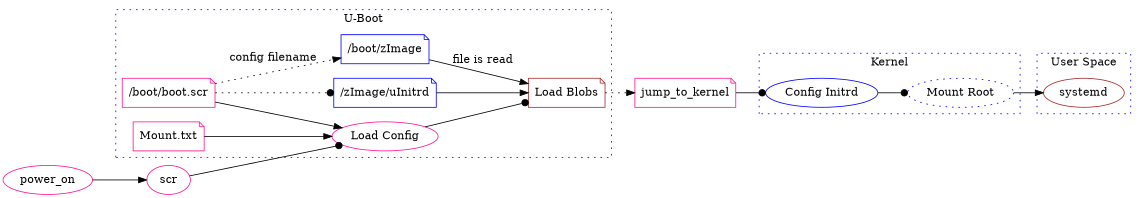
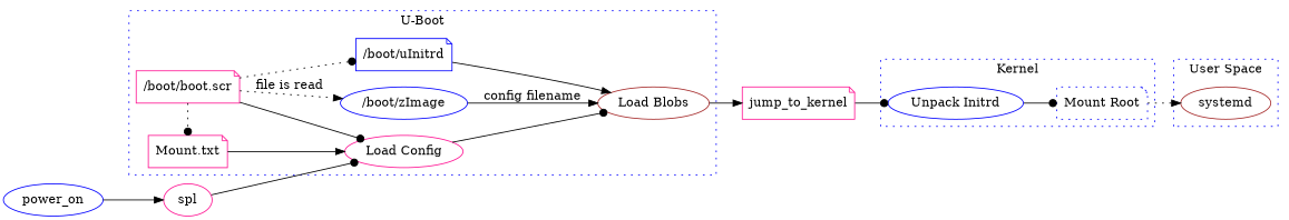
  digraph {
    rankdir=LR
    node [color=deeppink]
    edge [arrowhead=normal]
    n1 [label="Mount.txt" shape=note]
    n2 [label="/boot/boot.scr" shape=note]
    n3 [label="Load Config"]
-   n4 [color=brown label="Load Blobs" shape=note]
-   n5 [color=blue label="/boot/zImage" shape=note]
-   n6 [color=blue label="/zImage/uInitrd" shape=note]
-   n7 [color=blue label="Config Initrd"]
-   n8 [color=blue label="Mount Root" style=dotted]
+   n4 [color=brown label="Load Blobs"]
+   n5 [color=blue label="/boot/zImage" shape=ellipse]
+   n6 [color=blue label="/boot/uInitrd" shape=note]
+   n7 [color=blue label="Unpack Initrd"]
+   n8 [color=blue label="Mount Root" style=dotted shape=note]
    systemd [color=brown]
    jump_to_kernel [shape=note]
-   power_on
-   spl [label=scr]
+   power_on [color=blue]
+   spl
    subgraph cluster_1 {
      color=blue
      label="U-Boot"
      style=dotted
      n3
      n4
      n5
      n6
      subgraph sub_2 {
        color=blue
        label="U-Boot"
        rank=same
        style=dotted
        n1
        n2
      }
    }
    subgraph cluster_3 {
      color=blue
      label=Kernel
      style=dotted
      n7
      n8
    }
    subgraph cluster_4 {
      color=blue
      label="User Space"
      style=dotted
      systemd
    }
    n1 -> n3
-   n2 -> n3
-   n2 -> n5 [label="config filename" style=dotted]
+   n2 -> n1 [arrowhead=dot style=dotted]
+   n2 -> n3 [arrowhead=dot]
+   n2 -> n5 [label="file is read" style=dotted]
    n2 -> n6 [arrowhead=dot style=dotted]
    n3 -> n4 [arrowhead=dot]
-   n4 -> jump_to_kernel [style=dotted]
-   n5 -> n4 [label="file is read"]
+   n4 -> jump_to_kernel
+   n5 -> n4 [label="config filename"]
    n6 -> n4
    n7 -> n8 [arrowhead=dot]
-   n8 -> systemd
+   n8 -> systemd [style=dotted]
    jump_to_kernel -> n7 [arrowhead=dot]
    power_on -> spl
    spl -> n3 [arrowhead=dot]
  }
